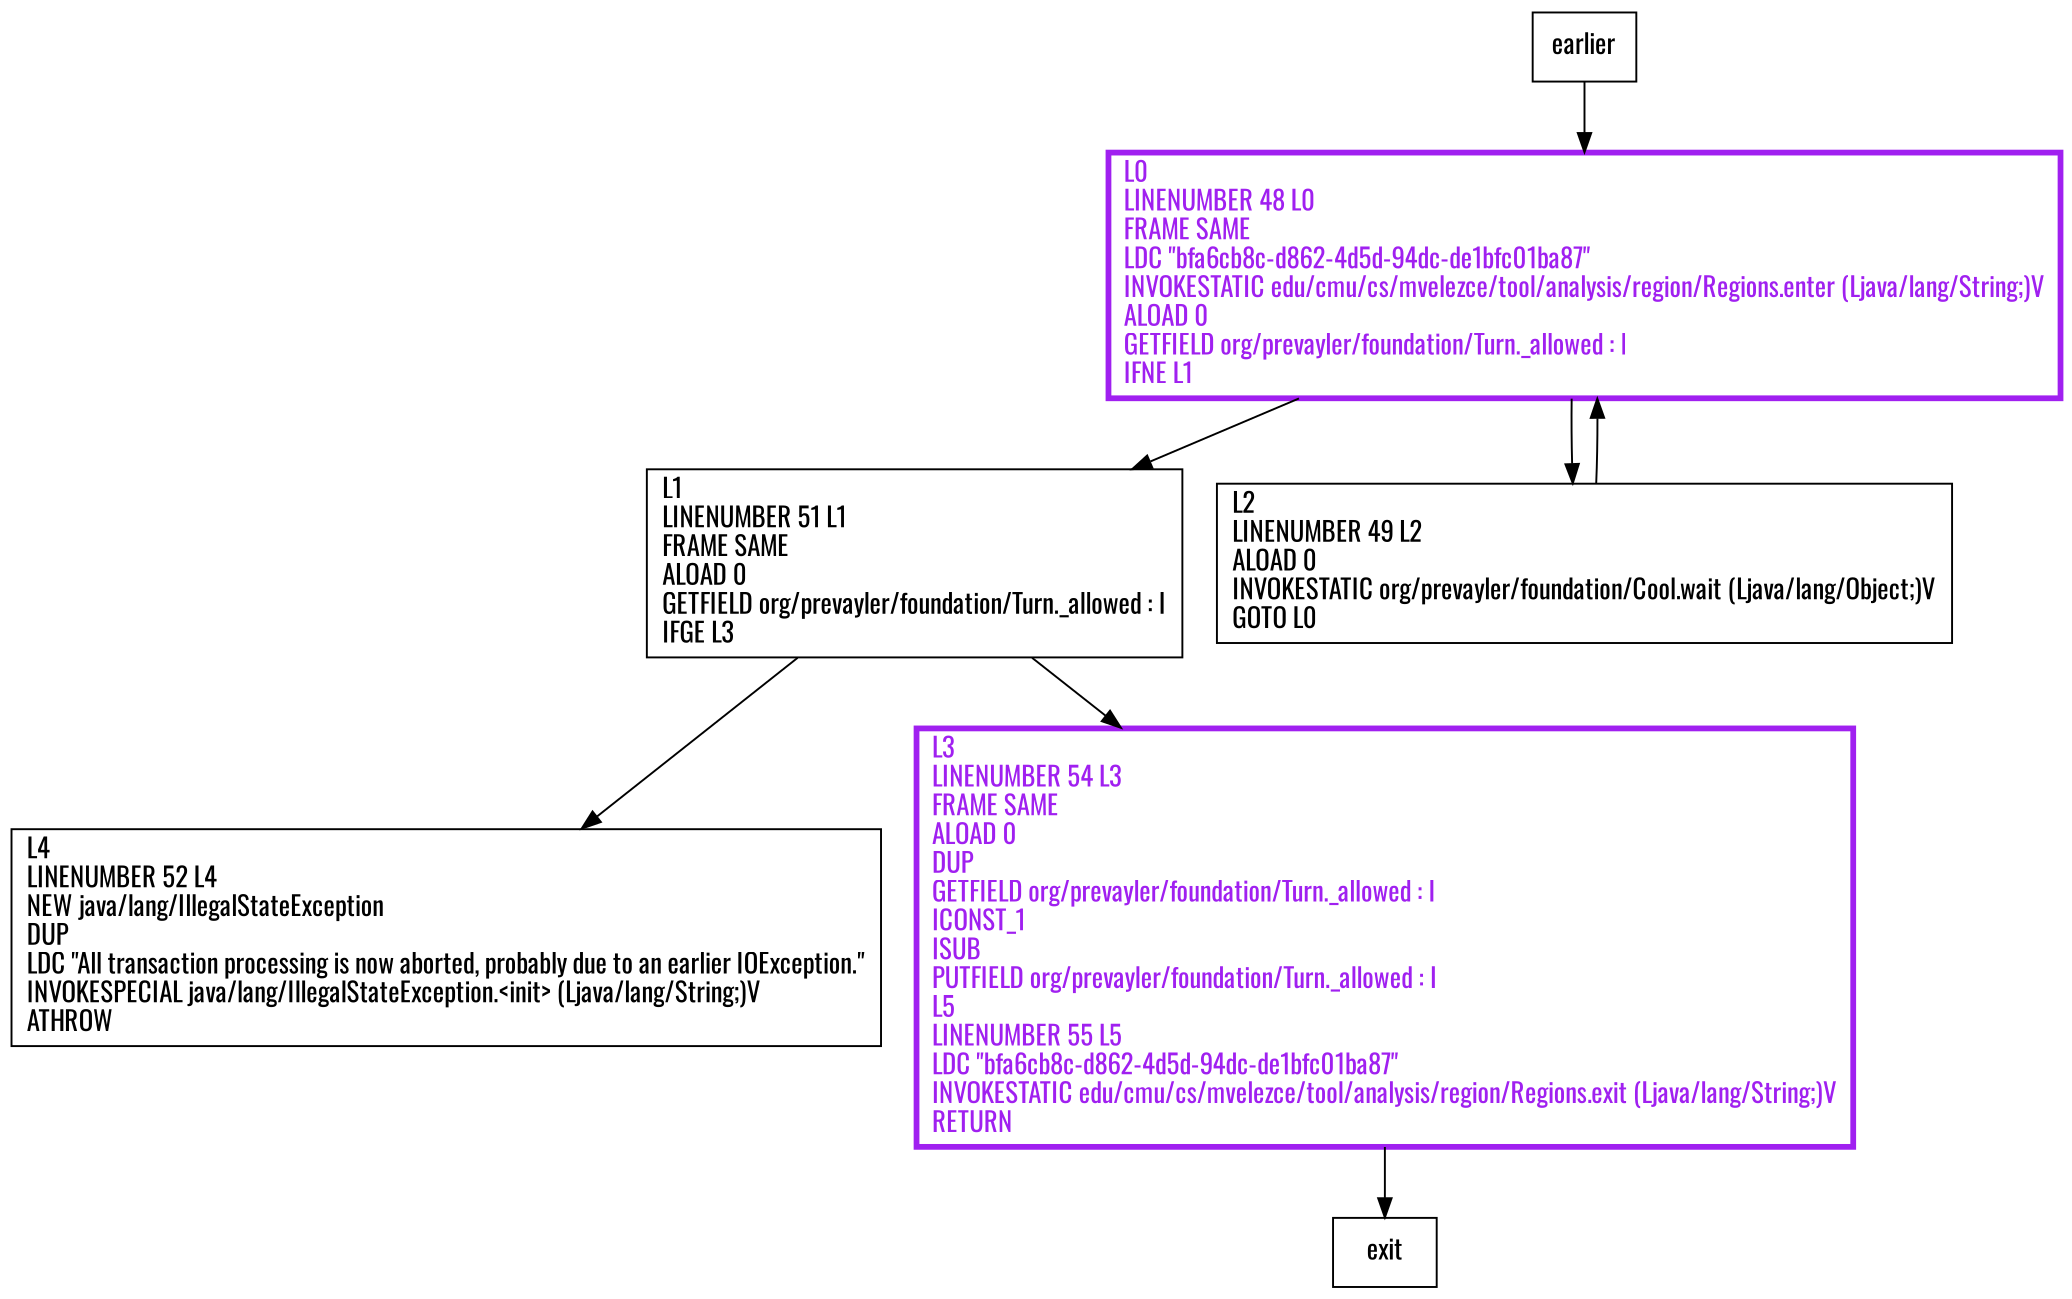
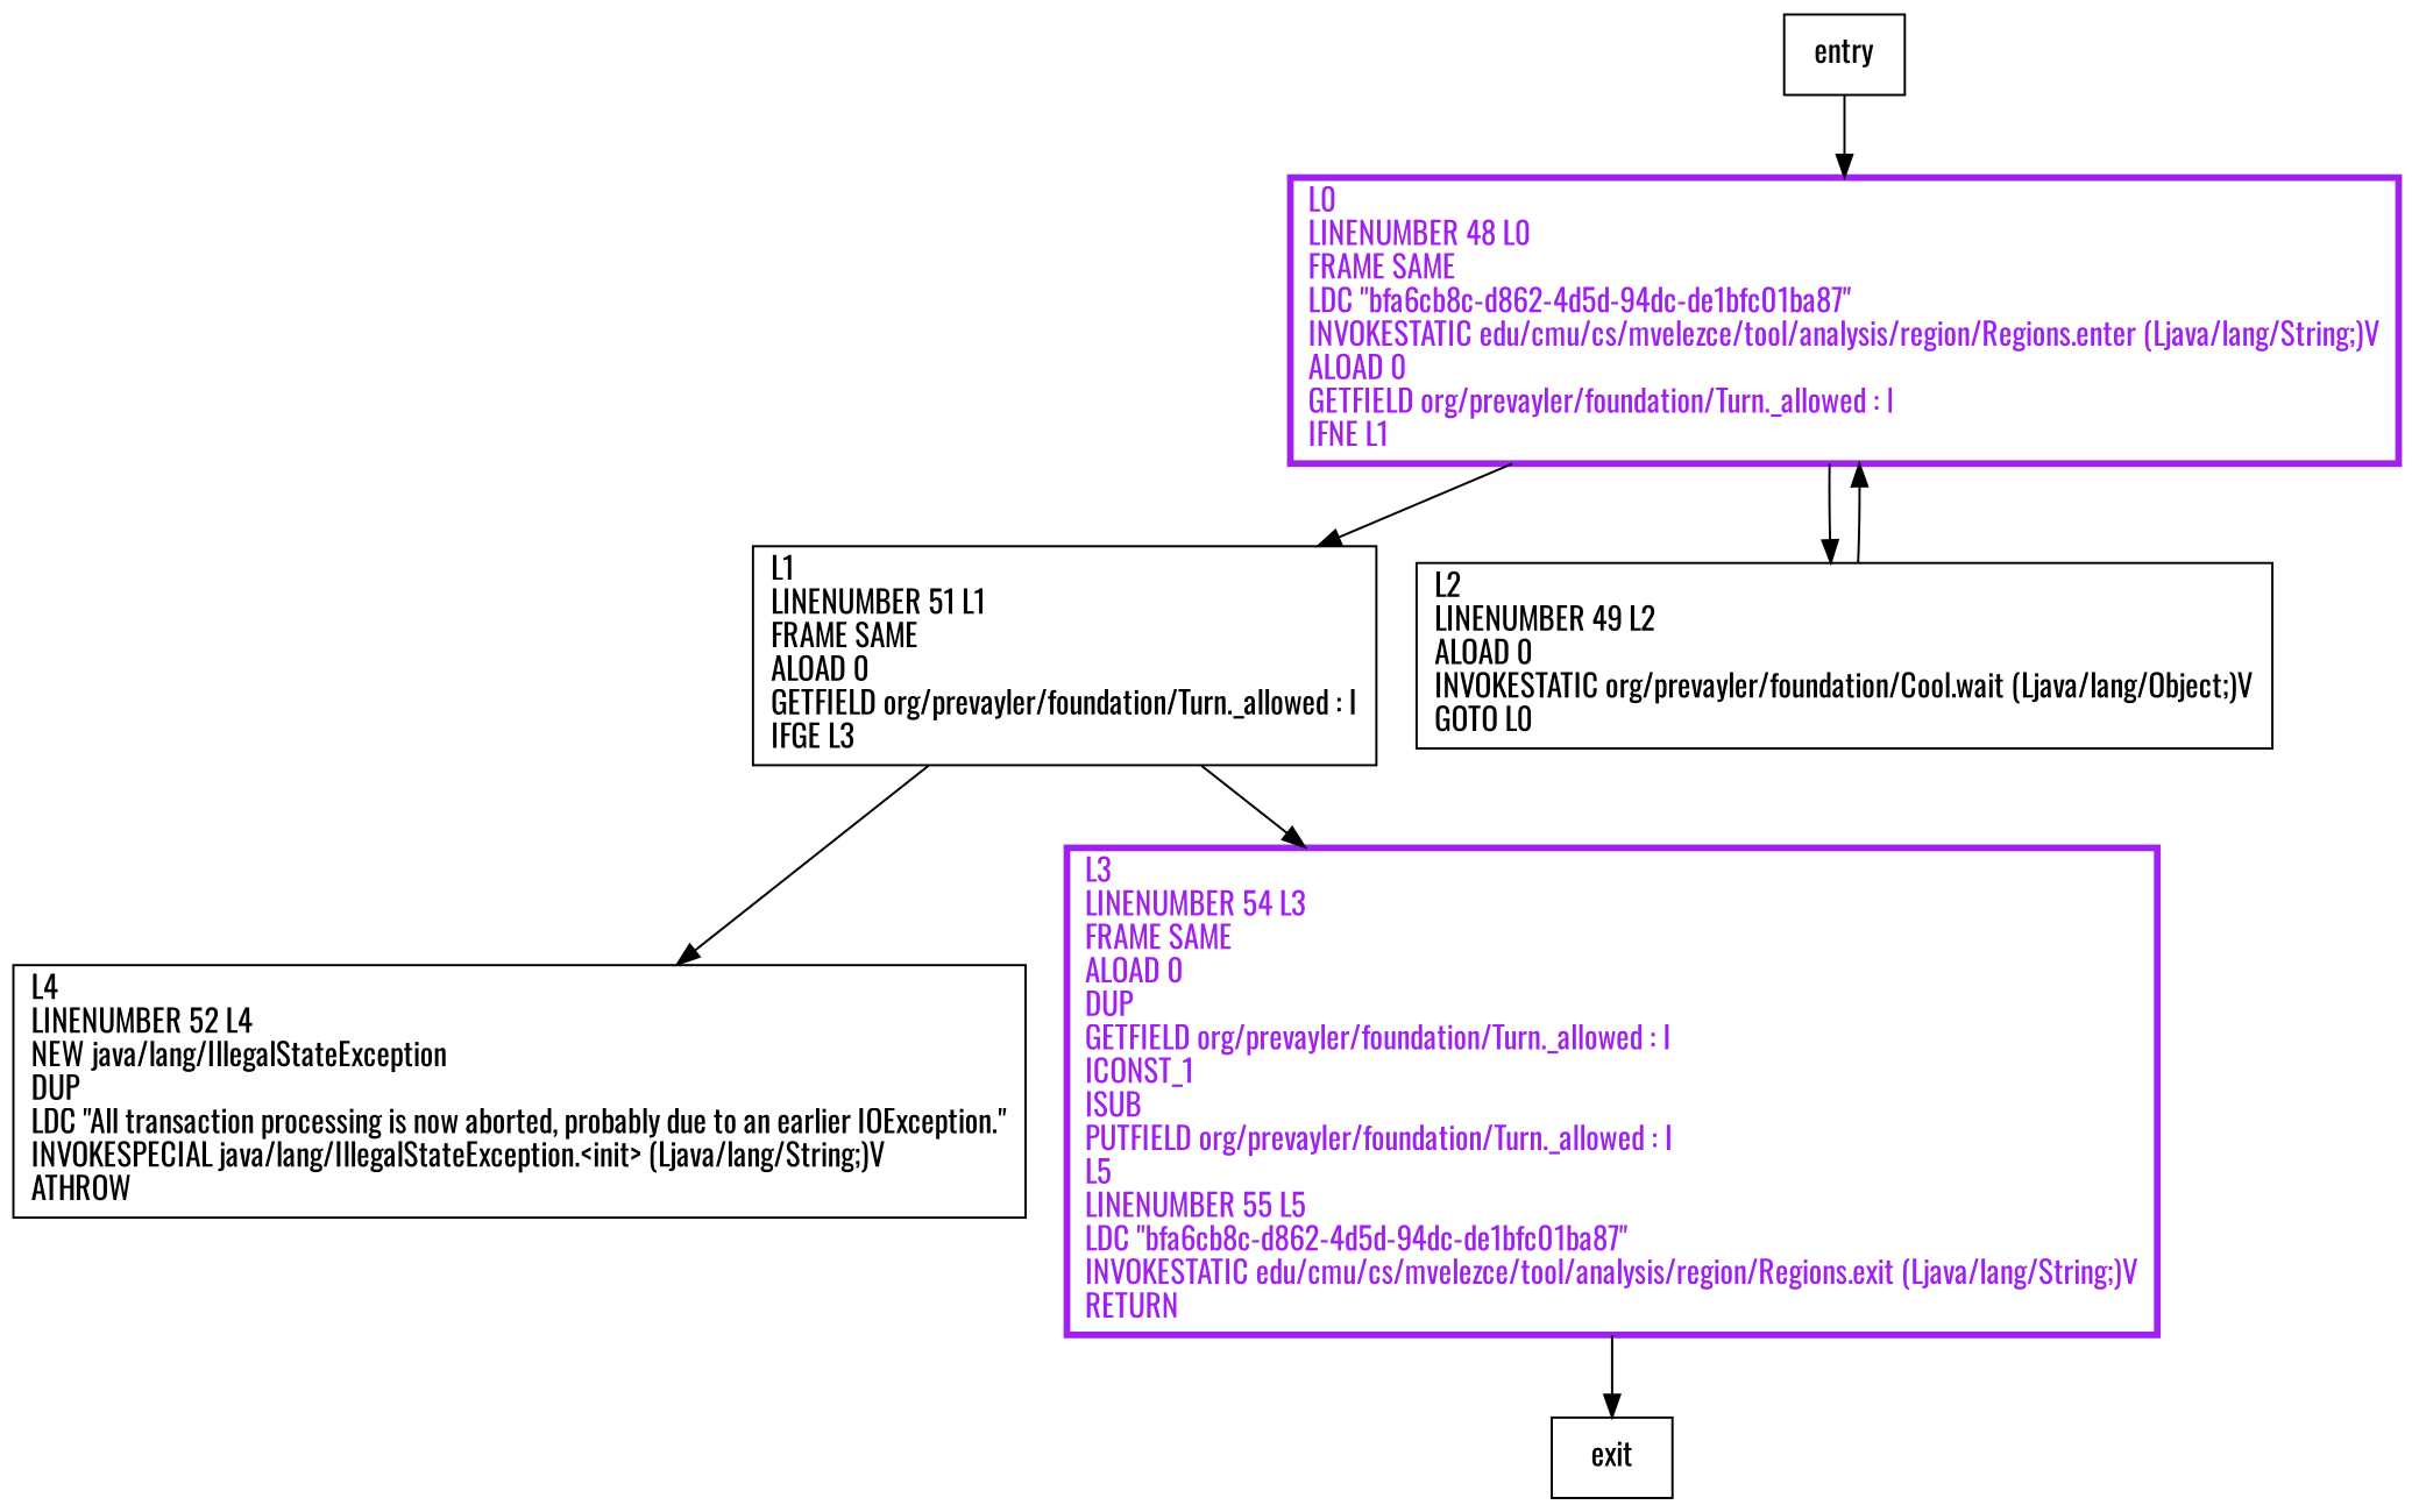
  digraph {
    fontname=Oswald
    node [shape=record fontname=Oswald]
    edge [fontname=Oswald]
    n1 [color=purple fontcolor=purple label="L0\lLINENUMBER 48 L0\lFRAME SAME\lLDC \"bfa6cb8c-d862-4d5d-94dc-de1bfc01ba87\"\lINVOKESTATIC edu/cmu/cs/mvelezce/tool/analysis/region/Regions.enter (Ljava/lang/String;)V\lALOAD 0\lGETFIELD org/prevayler/foundation/Turn._allowed : I\lIFNE L1\l" penwidth=3]
    n2 [label="L1\lLINENUMBER 51 L1\lFRAME SAME\lALOAD 0\lGETFIELD org/prevayler/foundation/Turn._allowed : I\lIFGE L3\l"]
    n3 [label="L2\lLINENUMBER 49 L2\lALOAD 0\lINVOKESTATIC org/prevayler/foundation/Cool.wait (Ljava/lang/Object;)V\lGOTO L0\l"]
    n4 [label="L4\lLINENUMBER 52 L4\lNEW java/lang/IllegalStateException\lDUP\lLDC \"All transaction processing is now aborted, probably due to an earlier IOException.\"\lINVOKESPECIAL java/lang/IllegalStateException.\<init\> (Ljava/lang/String;)V\lATHROW\l"]
    n5 [color=purple fontcolor=purple label="L3\lLINENUMBER 54 L3\lFRAME SAME\lALOAD 0\lDUP\lGETFIELD org/prevayler/foundation/Turn._allowed : I\lICONST_1\lISUB\lPUTFIELD org/prevayler/foundation/Turn._allowed : I\lL5\lLINENUMBER 55 L5\lLDC \"bfa6cb8c-d862-4d5d-94dc-de1bfc01ba87\"\lINVOKESTATIC edu/cmu/cs/mvelezce/tool/analysis/region/Regions.exit (Ljava/lang/String;)V\lRETURN\l" penwidth=3]
    exit
-   entry [label=earlier]
+   entry
    n1 -> n2
    n1 -> n3
    n2 -> n4
    n2 -> n5
    n3 -> n1
    n5 -> exit
    entry -> n1
  }
